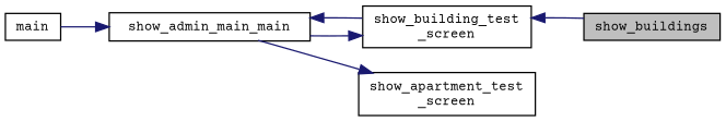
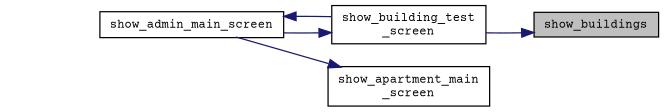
  digraph {
    fontname="Courier Prime"
    rankdir=RL
    node [color=black fillcolor=white fontname="Courier Prime" fontsize=10 shape=record style=filled]
    edge [color=midnightblue dir=back fontname="Courier Prime" fontsize=10 labelfontname=Helvetica labelfontsize=10 style=solid]
    n1 [fillcolor=grey75 fontcolor=black height=0.2 label=show_buildings width=0.4]
    n2 [height=0.2 label="show_building_test\l_screen" width=0.4]
-   n3 [height=0.2 label=show_admin_main_main width=0.4]
-   n4 [height=0.2 label=main width=0.4]
-   n5 [height=0.2 label="show_apartment_test\l_screen" width=0.4]
-   n2 -> n1
+   n3 [height=0.2 label=show_admin_main_screen width=0.4]
+   n5 [height=0.2 label="show_apartment_main\l_screen" width=0.4]
+   n1 -> n2
    n2 -> n3
    n3 -> n2
-   n3 -> n4
    n5 -> n3
  }
